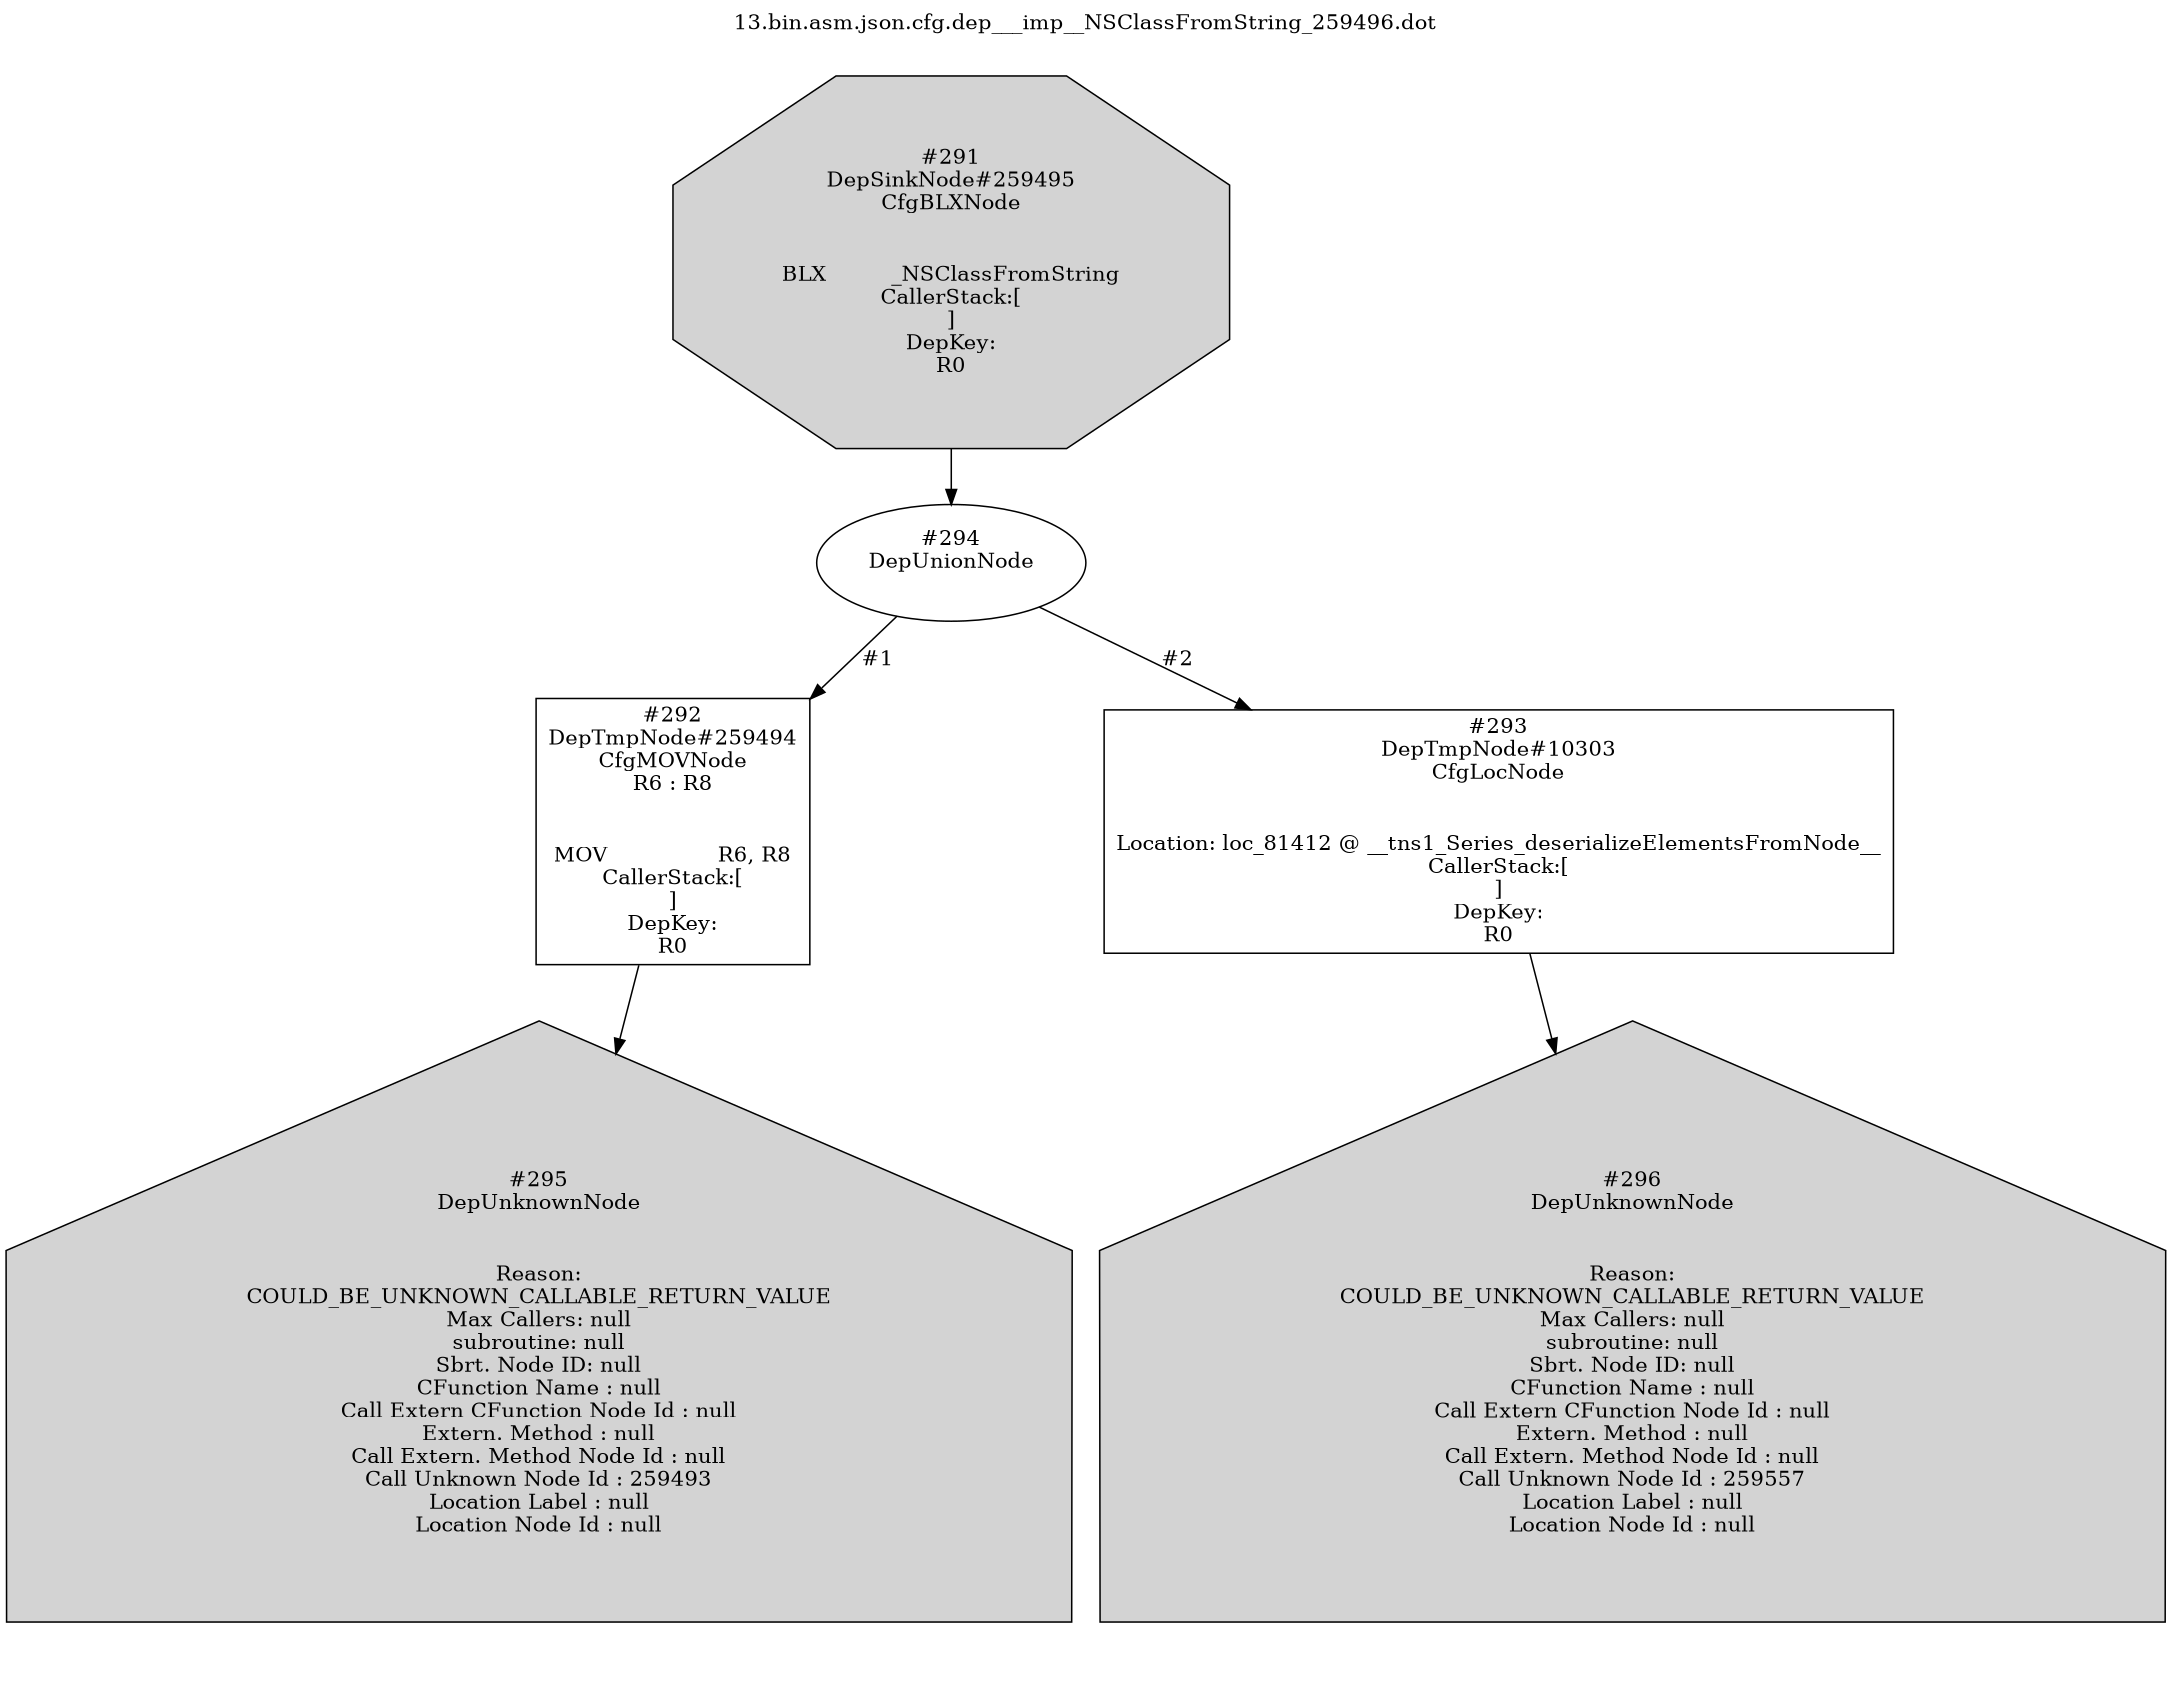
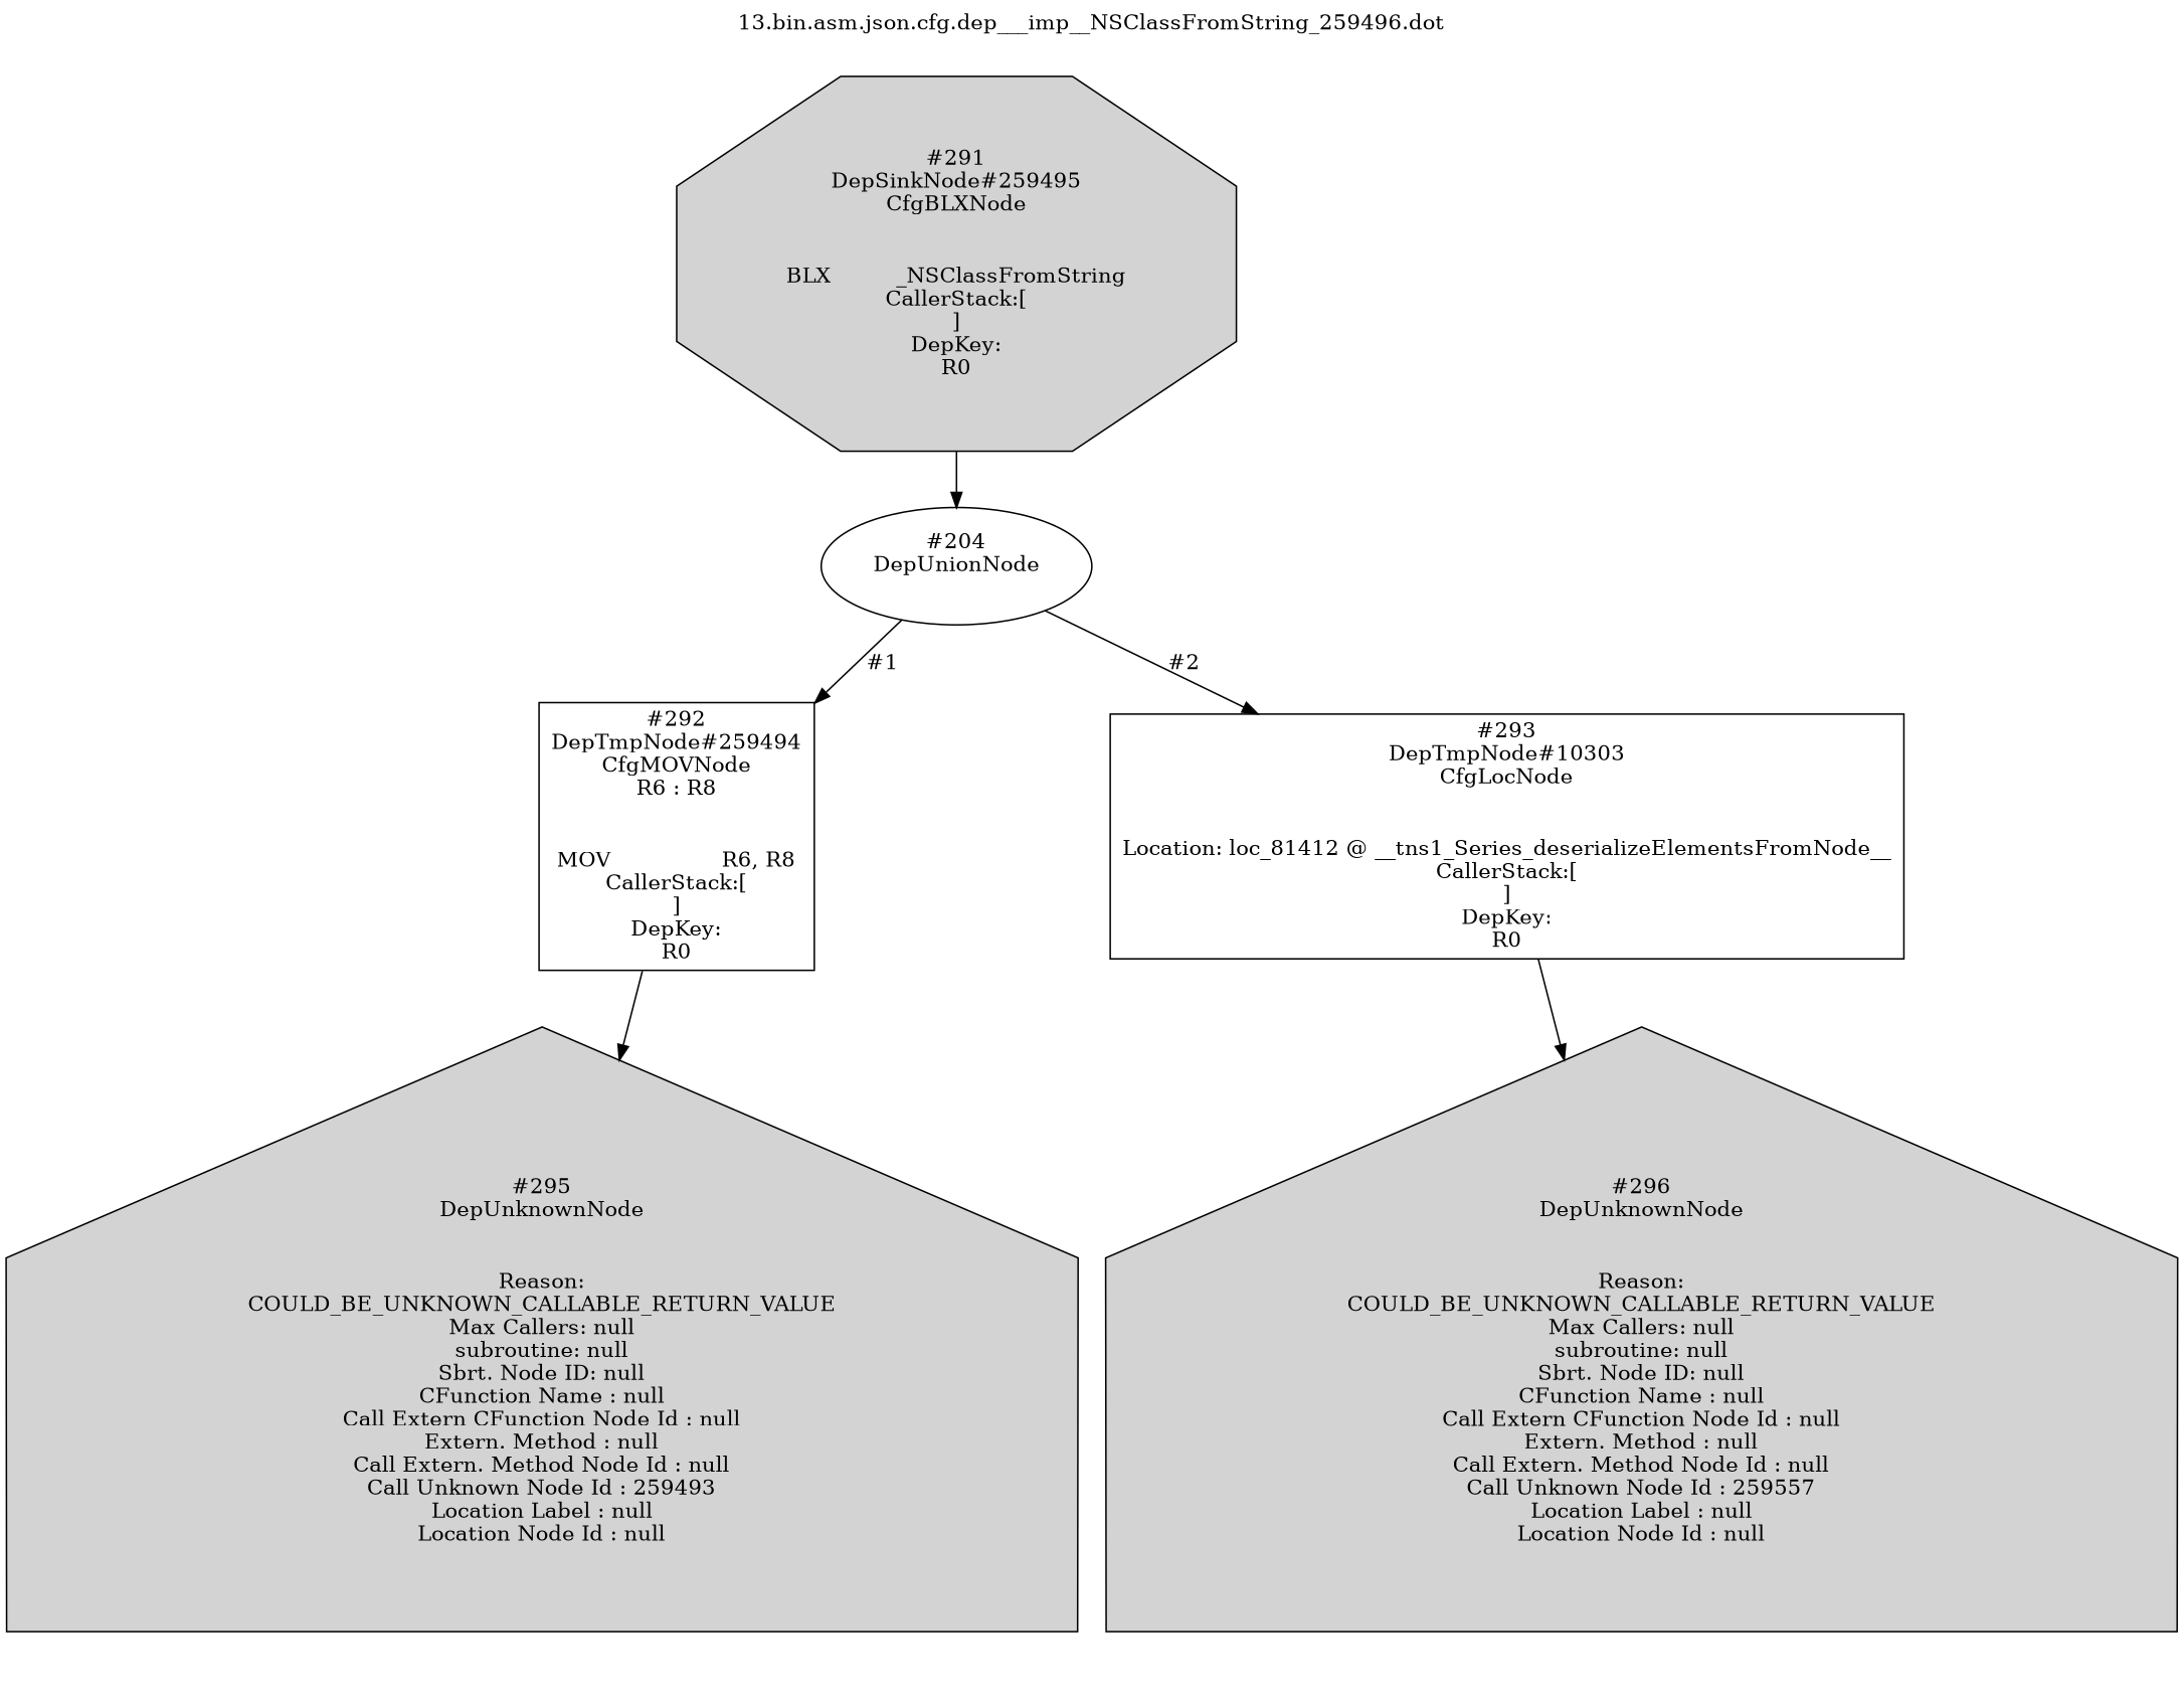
  digraph {
    label="13.bin.asm.json.cfg.dep___imp__NSClassFromString_259496.dot"
    labelloc=t
    node [shape=box]
    n1 [label="#291\nDepSinkNode#259495\nCfgBLXNode\n\n\nBLX		_NSClassFromString\nCallerStack:[\n]\nDepKey:\nR0" shape=octagon style=filled]
-   n2 [label="#294\nDepUnionNode\n\n" shape=ellipse]
+   n2 [label="#204\nDepUnionNode\n\n" shape=ellipse]
    n3 [label="#292\nDepTmpNode#259494\nCfgMOVNode\nR6 : R8\n\n\nMOV		R6, R8\nCallerStack:[\n]\nDepKey:\nR0"]
    n4 [label="#295\nDepUnknownNode\n\n\nReason:\nCOULD_BE_UNKNOWN_CALLABLE_RETURN_VALUE\nMax Callers: null\nsubroutine: null\nSbrt. Node ID: null\nCFunction Name : null\nCall Extern CFunction Node Id : null\nExtern. Method : null\nCall Extern. Method Node Id : null\nCall Unknown Node Id : 259493\nLocation Label : null\nLocation Node Id : null" shape=house style=filled]
    n5 [label="#293\nDepTmpNode#10303\nCfgLocNode\n\n\nLocation: loc_81412 @ __tns1_Series_deserializeElementsFromNode__\nCallerStack:[\n]\nDepKey:\nR0"]
    n6 [label="#296\nDepUnknownNode\n\n\nReason:\nCOULD_BE_UNKNOWN_CALLABLE_RETURN_VALUE\nMax Callers: null\nsubroutine: null\nSbrt. Node ID: null\nCFunction Name : null\nCall Extern CFunction Node Id : null\nExtern. Method : null\nCall Extern. Method Node Id : null\nCall Unknown Node Id : 259557\nLocation Label : null\nLocation Node Id : null" shape=house style=filled]
    n1 -> n2
    n2 -> n3 [label="#1"]
    n2 -> n5 [label="#2"]
    n3 -> n4
    n5 -> n6
  }
